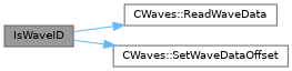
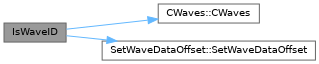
  digraph {
    rankdir=LR
    node [color=grey40 fillcolor=white fontname=Helvetica fontsize=10 shape=box style=filled]
    edge [color=steelblue1 fontname=Helvetica fontsize=10 labelfontname=Helvetica labelfontsize=10 style=solid]
    n1 [color=gray40 fillcolor=grey60 fontcolor=black height=0.2 label=IsWaveID width=0.4]
-   n2 [height=0.2 label="CWaves::ReadWaveData" width=0.4]
-   n3 [height=0.2 label="CWaves::SetWaveDataOffset" width=0.4]
+   n2 [height=0.2 label="CWaves::CWaves" width=0.4]
+   n3 [height=0.2 label="SetWaveDataOffset::SetWaveDataOffset" width=0.4]
    n1 -> n2
    n1 -> n3
  }
